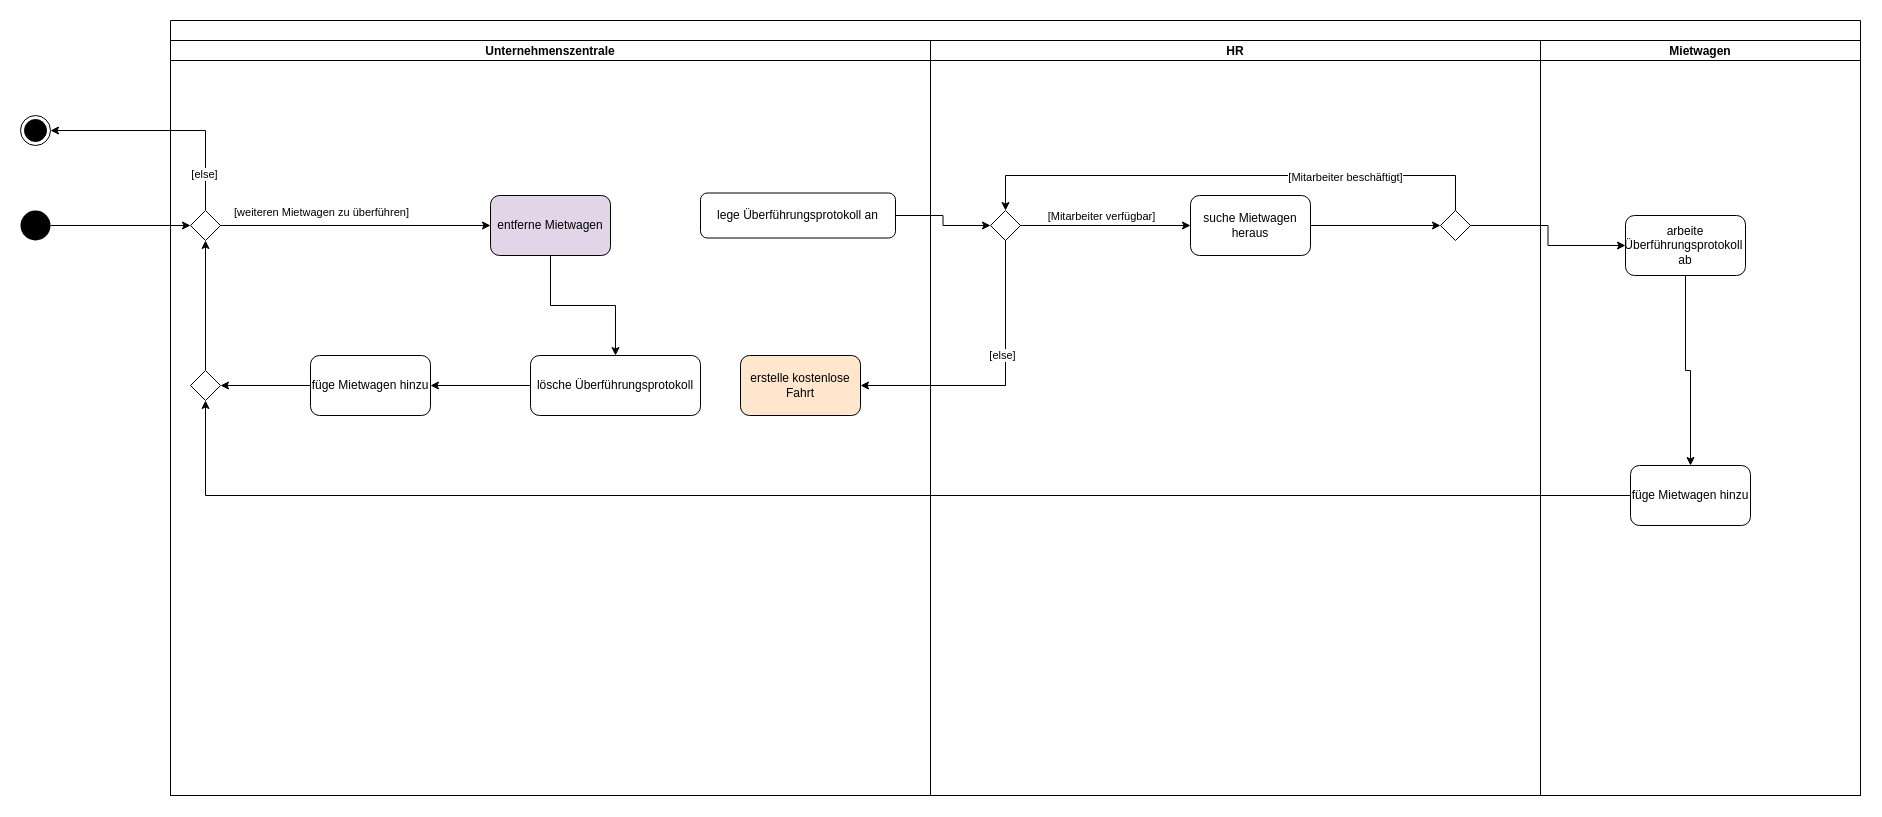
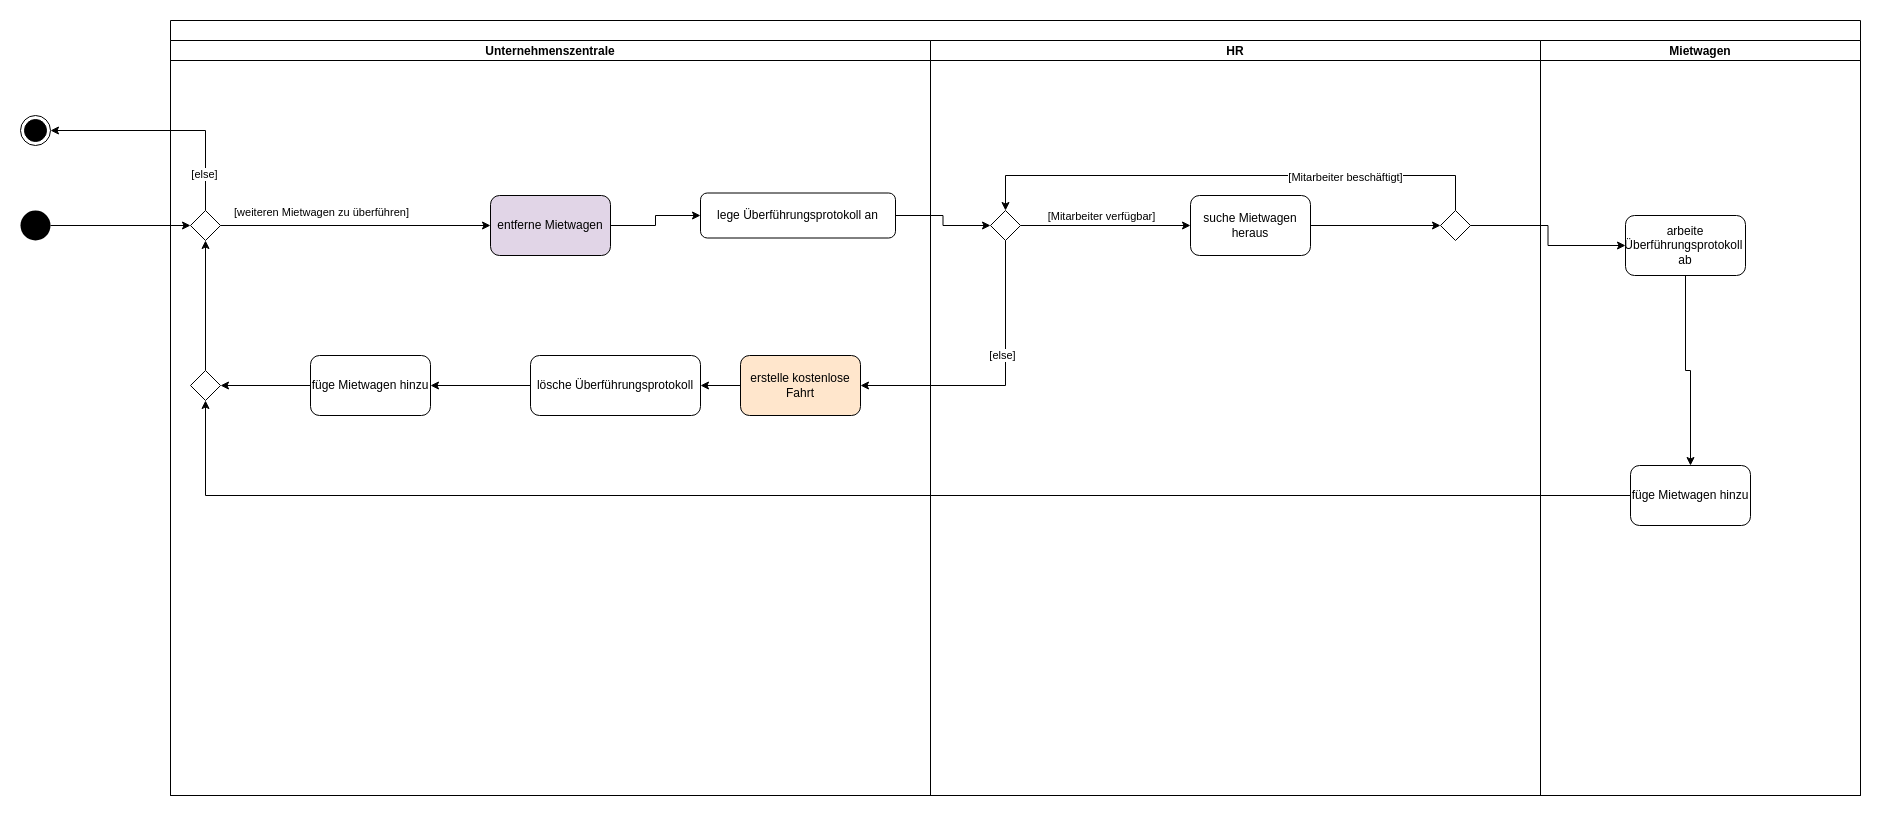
  <mxCell id="0" />
  <mxCell id="1" parent="0" />
  <mxCell id="2" style="edgeStyle=orthogonalEdgeStyle;rounded=0;orthogonalLoop=1;jettySize=auto;html=1;entryX=0;entryY=0.5;entryDx=0;entryDy=0;" edge="1" parent="1" source="3" target="7"><mxGeometry relative="1" as="geometry" /></mxCell>
  <mxCell id="3" value="" style="ellipse;fillColor=#000000;strokeColor=none;" vertex="1" parent="1"><mxGeometry x="20" y="210" width="30" height="30" as="geometry" /></mxCell>
  <mxCell id="4" value="" style="ellipse;html=1;shape=endState;fillColor=#000000;strokeColor=#000000;" vertex="1" parent="1"><mxGeometry x="20" y="115" width="30" height="30" as="geometry" /></mxCell>
  <mxCell id="5" value="" style="swimlane;childLayout=stackLayout;resizeParent=1;resizeParentMax=0;startSize=20;" vertex="1" parent="1"><mxGeometry x="170" y="20" width="1690" height="775" as="geometry" /></mxCell>
  <mxCell id="6" value="Unternehmenszentrale" style="swimlane;startSize=20;" vertex="1" parent="5"><mxGeometry y="20" width="760" height="755" as="geometry" /></mxCell>
  <mxCell id="7" value="" style="rhombus;" vertex="1" parent="6"><mxGeometry x="20" y="170" width="30" height="30" as="geometry" /></mxCell>
- <mxCell id="8" style="edgeStyle=orthogonalEdgeStyle;rounded=0;orthogonalLoop=1;jettySize=auto;html=1;" edge="1" parent="6" source="9" target="18"><mxGeometry relative="1" as="geometry" /></mxCell>
+ <mxCell id="8" style="edgeStyle=orthogonalEdgeStyle;rounded=0;orthogonalLoop=1;jettySize=auto;html=1;entryX=0;entryY=0.5;entryDx=0;entryDy=0;" edge="1" parent="6" source="9" target="10"><mxGeometry relative="1" as="geometry" /></mxCell>
  <mxCell id="9" value="entferne Mietwagen" style="rounded=1;whiteSpace=wrap;html=1;fillColor=#e1d5e7;" vertex="1" parent="6"><mxGeometry x="320" y="155" width="120" height="60" as="geometry" /></mxCell>
  <mxCell id="10" value="lege Überführungsprotokoll an" style="rounded=1;whiteSpace=wrap;html=1;" vertex="1" parent="6"><mxGeometry x="530" y="152.5" width="195" height="45" as="geometry" /></mxCell>
  <mxCell id="11" style="edgeStyle=orthogonalEdgeStyle;rounded=0;orthogonalLoop=1;jettySize=auto;html=1;exitX=1;exitY=0.5;exitDx=0;exitDy=0;entryX=0;entryY=0.5;entryDx=0;entryDy=0;" edge="1" parent="6" source="7" target="9"><mxGeometry relative="1" as="geometry"><mxPoint x="70" y="184.23" as="sourcePoint" /><mxPoint x="250" y="235" as="targetPoint" /></mxGeometry></mxCell>
  <mxCell id="12" value="[weiteren Mietwagen zu überführen]" style="edgeLabel;html=1;align=center;verticalAlign=middle;resizable=0;points=[];" vertex="1" connectable="0" parent="11"><mxGeometry x="-0.258" y="3" relative="1" as="geometry"><mxPoint y="-11" as="offset" /></mxGeometry></mxCell>
  <mxCell id="13" style="edgeStyle=orthogonalEdgeStyle;rounded=0;orthogonalLoop=1;jettySize=auto;html=1;entryX=0.5;entryY=1;entryDx=0;entryDy=0;" edge="1" parent="6" source="14" target="7"><mxGeometry relative="1" as="geometry" /></mxCell>
  <mxCell id="14" value="" style="rhombus;" vertex="1" parent="6"><mxGeometry x="20" y="330" width="30" height="30" as="geometry" /></mxCell>
+ <mxCell id="15" style="edgeStyle=orthogonalEdgeStyle;rounded=0;orthogonalLoop=1;jettySize=auto;html=1;" edge="1" parent="6" source="16" target="18"><mxGeometry relative="1" as="geometry" /></mxCell>
  <mxCell id="16" value="erstelle kostenlose Fahrt" style="rounded=1;whiteSpace=wrap;html=1;fillColor=#ffe6cc;" vertex="1" parent="6"><mxGeometry x="570" y="315" width="120" height="60" as="geometry" /></mxCell>
  <mxCell id="17" style="edgeStyle=orthogonalEdgeStyle;rounded=0;orthogonalLoop=1;jettySize=auto;html=1;entryX=1;entryY=0.5;entryDx=0;entryDy=0;" edge="1" parent="6" source="18" target="20"><mxGeometry relative="1" as="geometry" /></mxCell>
  <mxCell id="18" value="lösche Überführungsprotokoll" style="rounded=1;whiteSpace=wrap;html=1;" vertex="1" parent="6"><mxGeometry x="360" y="315" width="170" height="60" as="geometry" /></mxCell>
  <mxCell id="19" style="edgeStyle=orthogonalEdgeStyle;rounded=0;orthogonalLoop=1;jettySize=auto;html=1;entryX=1;entryY=0.5;entryDx=0;entryDy=0;" edge="1" parent="6" source="20" target="14"><mxGeometry relative="1" as="geometry" /></mxCell>
  <mxCell id="20" value="füge Mietwagen hinzu" style="rounded=1;whiteSpace=wrap;html=1;" vertex="1" parent="6"><mxGeometry x="140" y="315" width="120" height="60" as="geometry" /></mxCell>
  <mxCell id="21" value="HR" style="swimlane;startSize=20;" vertex="1" parent="5"><mxGeometry x="760" y="20" width="610" height="755" as="geometry" /></mxCell>
  <mxCell id="22" style="edgeStyle=orthogonalEdgeStyle;rounded=0;orthogonalLoop=1;jettySize=auto;html=1;entryX=0.5;entryY=0;entryDx=0;entryDy=0;" edge="1" parent="21" source="24" target="29"><mxGeometry relative="1" as="geometry"><Array as="points"><mxPoint x="525" y="135" /><mxPoint x="75" y="135" /></Array></mxGeometry></mxCell>
  <mxCell id="23" value="[Mitarbeiter beschäftigt]" style="edgeLabel;html=1;align=center;verticalAlign=middle;resizable=0;points=[];" vertex="1" connectable="0" parent="22"><mxGeometry x="-0.451" y="1" relative="1" as="geometry"><mxPoint x="-3" as="offset" /></mxGeometry></mxCell>
  <mxCell id="24" value="" style="rhombus;" vertex="1" parent="21"><mxGeometry x="510" y="170" width="30" height="30" as="geometry" /></mxCell>
  <mxCell id="25" style="edgeStyle=orthogonalEdgeStyle;rounded=0;orthogonalLoop=1;jettySize=auto;html=1;entryX=0;entryY=0.5;entryDx=0;entryDy=0;" edge="1" parent="21" source="26" target="24"><mxGeometry relative="1" as="geometry" /></mxCell>
  <mxCell id="26" value="suche Mietwagen heraus" style="whiteSpace=wrap;html=1;rounded=1;" vertex="1" parent="21"><mxGeometry x="260" y="155" width="120" height="60" as="geometry" /></mxCell>
  <mxCell id="27" style="edgeStyle=orthogonalEdgeStyle;rounded=0;orthogonalLoop=1;jettySize=auto;html=1;entryX=0;entryY=0.5;entryDx=0;entryDy=0;" edge="1" parent="21" source="29" target="26"><mxGeometry relative="1" as="geometry" /></mxCell>
  <mxCell id="28" value="[Mitarbeiter verfügbar]" style="edgeLabel;html=1;align=center;verticalAlign=middle;resizable=0;points=[];" vertex="1" connectable="0" parent="27"><mxGeometry x="-0.311" y="-4" relative="1" as="geometry"><mxPoint x="21" y="-14" as="offset" /></mxGeometry></mxCell>
  <mxCell id="29" value="" style="rhombus;" vertex="1" parent="21"><mxGeometry x="60" y="170" width="30" height="30" as="geometry" /></mxCell>
  <mxCell id="30" value="Mietwagen" style="swimlane;startSize=20;" vertex="1" parent="5"><mxGeometry x="1370" y="20" width="320" height="755" as="geometry" /></mxCell>
  <mxCell id="31" style="edgeStyle=orthogonalEdgeStyle;rounded=0;orthogonalLoop=1;jettySize=auto;html=1;" edge="1" parent="30" source="32" target="33"><mxGeometry relative="1" as="geometry" /></mxCell>
  <mxCell id="32" value="arbeite Überführungsprotokoll&amp;nbsp; ab" style="rounded=1;whiteSpace=wrap;html=1;" vertex="1" parent="30"><mxGeometry x="85" y="175" width="120" height="60" as="geometry" /></mxCell>
  <mxCell id="33" value="füge Mietwagen hinzu" style="rounded=1;whiteSpace=wrap;html=1;" vertex="1" parent="30"><mxGeometry x="90" y="425" width="120" height="60" as="geometry" /></mxCell>
  <mxCell id="34" style="edgeStyle=orthogonalEdgeStyle;rounded=0;orthogonalLoop=1;jettySize=auto;html=1;entryX=0;entryY=0.5;entryDx=0;entryDy=0;" edge="1" parent="5" source="10" target="29"><mxGeometry relative="1" as="geometry" /></mxCell>
  <mxCell id="35" style="edgeStyle=orthogonalEdgeStyle;rounded=0;orthogonalLoop=1;jettySize=auto;html=1;entryX=0;entryY=0.5;entryDx=0;entryDy=0;" edge="1" parent="5" source="24" target="32"><mxGeometry relative="1" as="geometry" /></mxCell>
  <mxCell id="36" style="edgeStyle=orthogonalEdgeStyle;rounded=0;orthogonalLoop=1;jettySize=auto;html=1;entryX=0.5;entryY=1;entryDx=0;entryDy=0;" edge="1" parent="5" source="33" target="14"><mxGeometry relative="1" as="geometry" /></mxCell>
  <mxCell id="37" value="" style="edgeStyle=orthogonalEdgeStyle;rounded=0;orthogonalLoop=1;jettySize=auto;html=1;" edge="1" parent="5" source="29" target="16"><mxGeometry relative="1" as="geometry"><Array as="points"><mxPoint x="835" y="365" /></Array></mxGeometry></mxCell>
  <mxCell id="38" value="[else]" style="edgeLabel;html=1;align=center;verticalAlign=middle;resizable=0;points=[];" vertex="1" connectable="0" parent="37"><mxGeometry x="-0.217" y="-4" relative="1" as="geometry"><mxPoint as="offset" /></mxGeometry></mxCell>
  <mxCell id="39" style="edgeStyle=orthogonalEdgeStyle;rounded=0;orthogonalLoop=1;jettySize=auto;html=1;entryX=1;entryY=0.5;entryDx=0;entryDy=0;" edge="1" parent="1" source="7" target="4"><mxGeometry relative="1" as="geometry"><Array as="points"><mxPoint x="205" y="130" /></Array></mxGeometry></mxCell>
  <mxCell id="40" value="[else]" style="edgeLabel;html=1;align=center;verticalAlign=middle;resizable=0;points=[];" vertex="1" connectable="0" parent="39"><mxGeometry x="-0.681" y="2" relative="1" as="geometry"><mxPoint as="offset" /></mxGeometry></mxCell>
